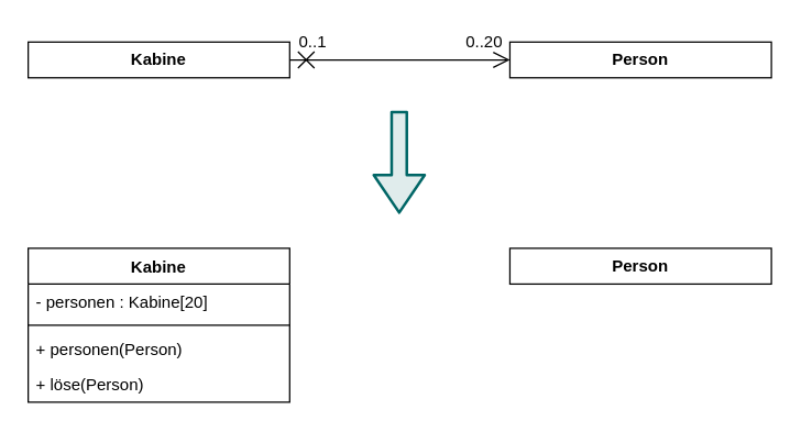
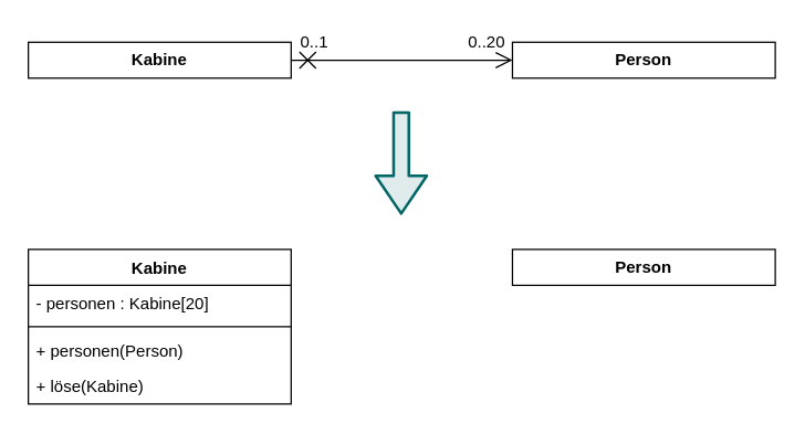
  <mxCell id="0" />
  <mxCell id="1" parent="0" />
  <mxCell id="2" value="" style="rounded=0;whiteSpace=wrap;html=1;strokeColor=none;" parent="1" vertex="1"><mxGeometry x="20" y="20" width="540" height="280" as="geometry" /></mxCell>
  <mxCell id="3" value="Kabine" style="swimlane;fontStyle=1;align=center;verticalAlign=top;childLayout=stackLayout;horizontal=1;startSize=26;horizontalStack=0;resizeParent=1;resizeParentMax=0;resizeLast=0;collapsible=1;marginBottom=0;whiteSpace=wrap;html=1;" parent="1" vertex="1"><mxGeometry x="20" y="180" width="190" height="112" as="geometry" /></mxCell>
  <mxCell id="4" value="- personen : Kabine[20]" style="text;strokeColor=none;fillColor=none;align=left;verticalAlign=top;spacingLeft=4;spacingRight=4;overflow=hidden;rotatable=0;points=[[0,0.5],[1,0.5]];portConstraint=eastwest;whiteSpace=wrap;html=1;" parent="3" vertex="1"><mxGeometry y="26" width="190" height="26" as="geometry" /></mxCell>
  <mxCell id="5" value="" style="line;strokeWidth=1;fillColor=none;align=left;verticalAlign=middle;spacingTop=-1;spacingLeft=3;spacingRight=3;rotatable=0;labelPosition=right;points=[];portConstraint=eastwest;strokeColor=inherit;" parent="3" vertex="1"><mxGeometry y="52" width="190" height="8" as="geometry" /></mxCell>
  <mxCell id="6" value="+ personen(Person)" style="text;strokeColor=none;fillColor=none;align=left;verticalAlign=top;spacingLeft=4;spacingRight=4;overflow=hidden;rotatable=0;points=[[0,0.5],[1,0.5]];portConstraint=eastwest;whiteSpace=wrap;html=1;" parent="3" vertex="1"><mxGeometry y="60" width="190" height="26" as="geometry" /></mxCell>
- <mxCell id="7" value="+ löse(Person)" style="text;strokeColor=none;fillColor=none;align=left;verticalAlign=top;spacingLeft=4;spacingRight=4;overflow=hidden;rotatable=0;points=[[0,0.5],[1,0.5]];portConstraint=eastwest;whiteSpace=wrap;html=1;" parent="3" vertex="1"><mxGeometry y="86" width="190" height="26" as="geometry" /></mxCell>
+ <mxCell id="7" value="+ löse(Kabine)" style="text;strokeColor=none;fillColor=none;align=left;verticalAlign=top;spacingLeft=4;spacingRight=4;overflow=hidden;rotatable=0;points=[[0,0.5],[1,0.5]];portConstraint=eastwest;whiteSpace=wrap;html=1;" parent="3" vertex="1"><mxGeometry y="86" width="190" height="26" as="geometry" /></mxCell>
  <mxCell id="8" value="Person" style="rounded=0;whiteSpace=wrap;html=1;fontStyle=1" parent="1" vertex="1"><mxGeometry x="370" y="180" width="190" height="26" as="geometry" /></mxCell>
  <mxCell id="9" value="Kabine" style="rounded=0;whiteSpace=wrap;html=1;fontStyle=1" parent="1" vertex="1"><mxGeometry x="20" y="30" width="190" height="26" as="geometry" /></mxCell>
  <mxCell id="10" value="Person" style="rounded=0;whiteSpace=wrap;html=1;fontStyle=1" parent="1" vertex="1"><mxGeometry x="370" y="30" width="190" height="26" as="geometry" /></mxCell>
  <mxCell id="11" value="" style="endArrow=open;html=1;rounded=0;align=center;verticalAlign=top;endFill=0;labelBackgroundColor=none;startArrow=cross;startFill=0;endSize=10;startSize=10;" parent="1" source="9" target="10" edge="1"><mxGeometry relative="1" as="geometry"><mxPoint x="240" y="400" as="sourcePoint" /><mxPoint x="440" y="400" as="targetPoint" /></mxGeometry></mxCell>
  <mxCell id="12" value="0..1" style="resizable=0;html=1;align=left;verticalAlign=bottom;labelBackgroundColor=none;spacingLeft=5;spacingBottom=5;" parent="11" connectable="0" vertex="1"><mxGeometry x="-1" relative="1" as="geometry" /></mxCell>
  <mxCell id="13" value="0..20" style="resizable=0;html=1;align=right;verticalAlign=bottom;labelBackgroundColor=none;spacingRight=5;spacingBottom=5;" parent="11" connectable="0" vertex="1"><mxGeometry x="1" relative="1" as="geometry" /></mxCell>
  <mxCell id="14" value="" style="shape=flexArrow;endArrow=classic;html=1;rounded=1;strokeColor=#006666;strokeWidth=2;flowAnimation=0;shadow=0;endSize=8.429;startSize=4;endWidth=24;fillColor=#E0ECEC;" edge="1" parent="1"><mxGeometry width="50" height="50" relative="1" as="geometry"><mxPoint x="289.58" y="80" as="sourcePoint" /><mxPoint x="289.58" y="155" as="targetPoint" /></mxGeometry></mxCell>
